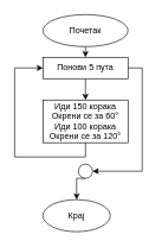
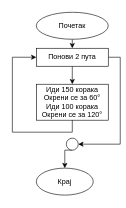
  <mxCell id="0" />
  <mxCell id="1" parent="0" />
  <mxCell id="2" style="edgeStyle=orthogonalEdgeStyle;rounded=0;orthogonalLoop=1;jettySize=auto;html=1;exitX=0.5;exitY=1;exitDx=0;exitDy=0;entryX=0.5;entryY=1;entryDx=0;entryDy=0;" parent="1" source="3" edge="1"><mxGeometry relative="1" as="geometry"><mxPoint x="120" y="80" as="targetPoint" /></mxGeometry></mxCell>
  <mxCell id="3" value="Почетак" style="ellipse;whiteSpace=wrap;html=1;" parent="1" vertex="1"><mxGeometry x="60" y="20" width="120" height="45" as="geometry" /></mxCell>
  <mxCell id="4" value="Крај" style="ellipse;whiteSpace=wrap;html=1;" parent="1" vertex="1"><mxGeometry x="60" y="280" width="95" height="45" as="geometry" /></mxCell>
  <mxCell id="5" style="edgeStyle=orthogonalEdgeStyle;rounded=0;orthogonalLoop=1;jettySize=auto;html=1;exitX=0.5;exitY=1;exitDx=0;exitDy=0;entryX=0.5;entryY=0;entryDx=0;entryDy=0;" parent="1" source="6" target="4" edge="1"><mxGeometry relative="1" as="geometry" /></mxCell>
  <mxCell id="6" value="" style="ellipse;whiteSpace=wrap;html=1;aspect=fixed;" parent="1" vertex="1"><mxGeometry x="110" y="230" width="20" height="20" as="geometry" /></mxCell>
  <mxCell id="7" style="edgeStyle=orthogonalEdgeStyle;rounded=0;orthogonalLoop=1;jettySize=auto;html=1;exitX=0.5;exitY=1;exitDx=0;exitDy=0;entryX=0.5;entryY=0;entryDx=0;entryDy=0;" parent="1" source="9" target="10" edge="1"><mxGeometry relative="1" as="geometry" /></mxCell>
  <mxCell id="8" style="edgeStyle=orthogonalEdgeStyle;rounded=0;orthogonalLoop=1;jettySize=auto;html=1;exitX=1;exitY=0.5;exitDx=0;exitDy=0;entryX=1;entryY=0.5;entryDx=0;entryDy=0;" parent="1" source="9" target="6" edge="1"><mxGeometry relative="1" as="geometry" /></mxCell>
- <mxCell id="9" value="Понови 5 пута" style="rounded=0;whiteSpace=wrap;html=1;" parent="1" vertex="1"><mxGeometry x="60" y="80" width="120" height="30" as="geometry" /></mxCell>
+ <mxCell id="9" value="Понови 2 пута" style="rounded=0;whiteSpace=wrap;html=1;" parent="1" vertex="1"><mxGeometry x="60" y="80" width="120" height="30" as="geometry" /></mxCell>
  <mxCell id="10" value="Иди 150 корака&lt;br&gt;Окрени се за 60°&lt;br&gt;Иди 100 корака&lt;br&gt;Окрени се за 120°" style="rounded=0;whiteSpace=wrap;html=1;" parent="1" vertex="1"><mxGeometry x="60" y="140" width="120" height="60" as="geometry" /></mxCell>
  <mxCell id="11" style="edgeStyle=orthogonalEdgeStyle;rounded=0;orthogonalLoop=1;jettySize=auto;html=1;exitX=0.5;exitY=1;exitDx=0;exitDy=0;entryX=0;entryY=0.5;entryDx=0;entryDy=0;" parent="1" source="10" target="9" edge="1"><mxGeometry relative="1" as="geometry"><mxPoint x="120" y="120" as="targetPoint" /><Array as="points"><mxPoint x="120" y="220" /><mxPoint x="20" y="220" /><mxPoint x="20" y="95" /></Array></mxGeometry></mxCell>
